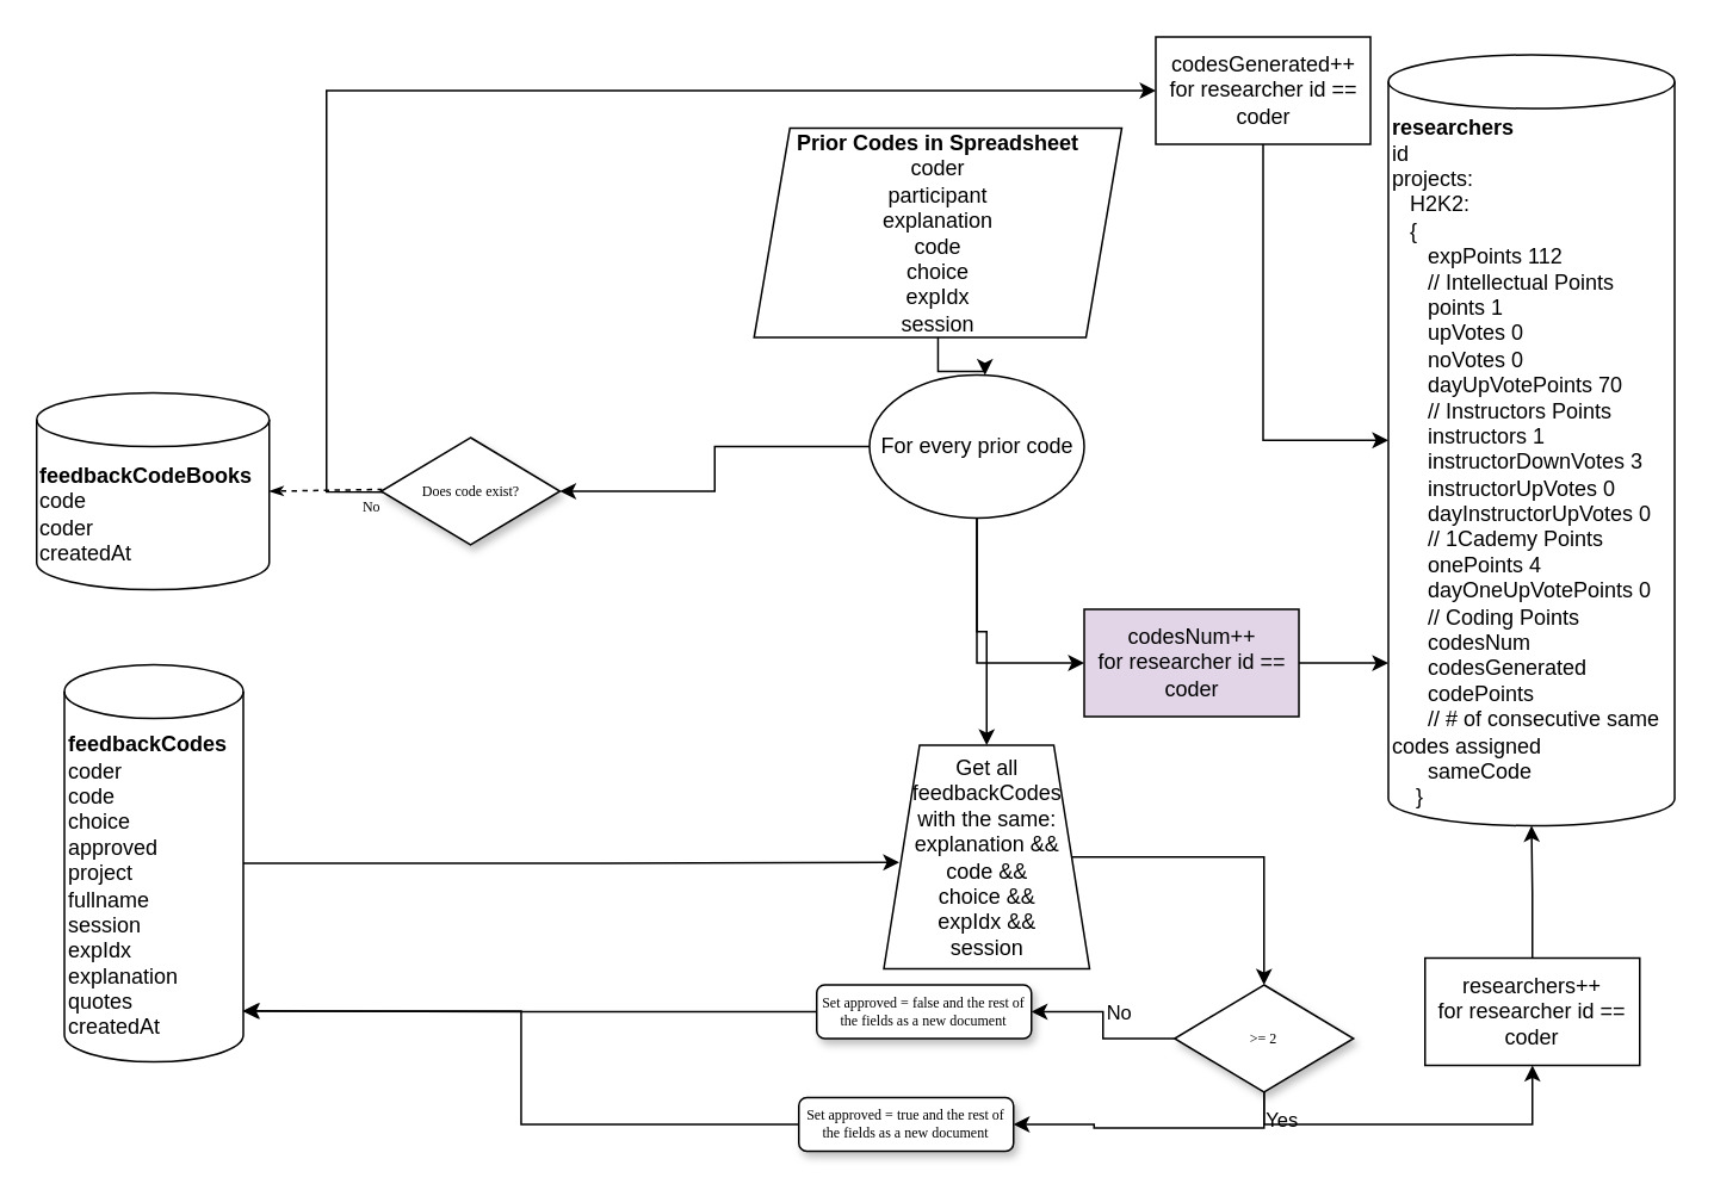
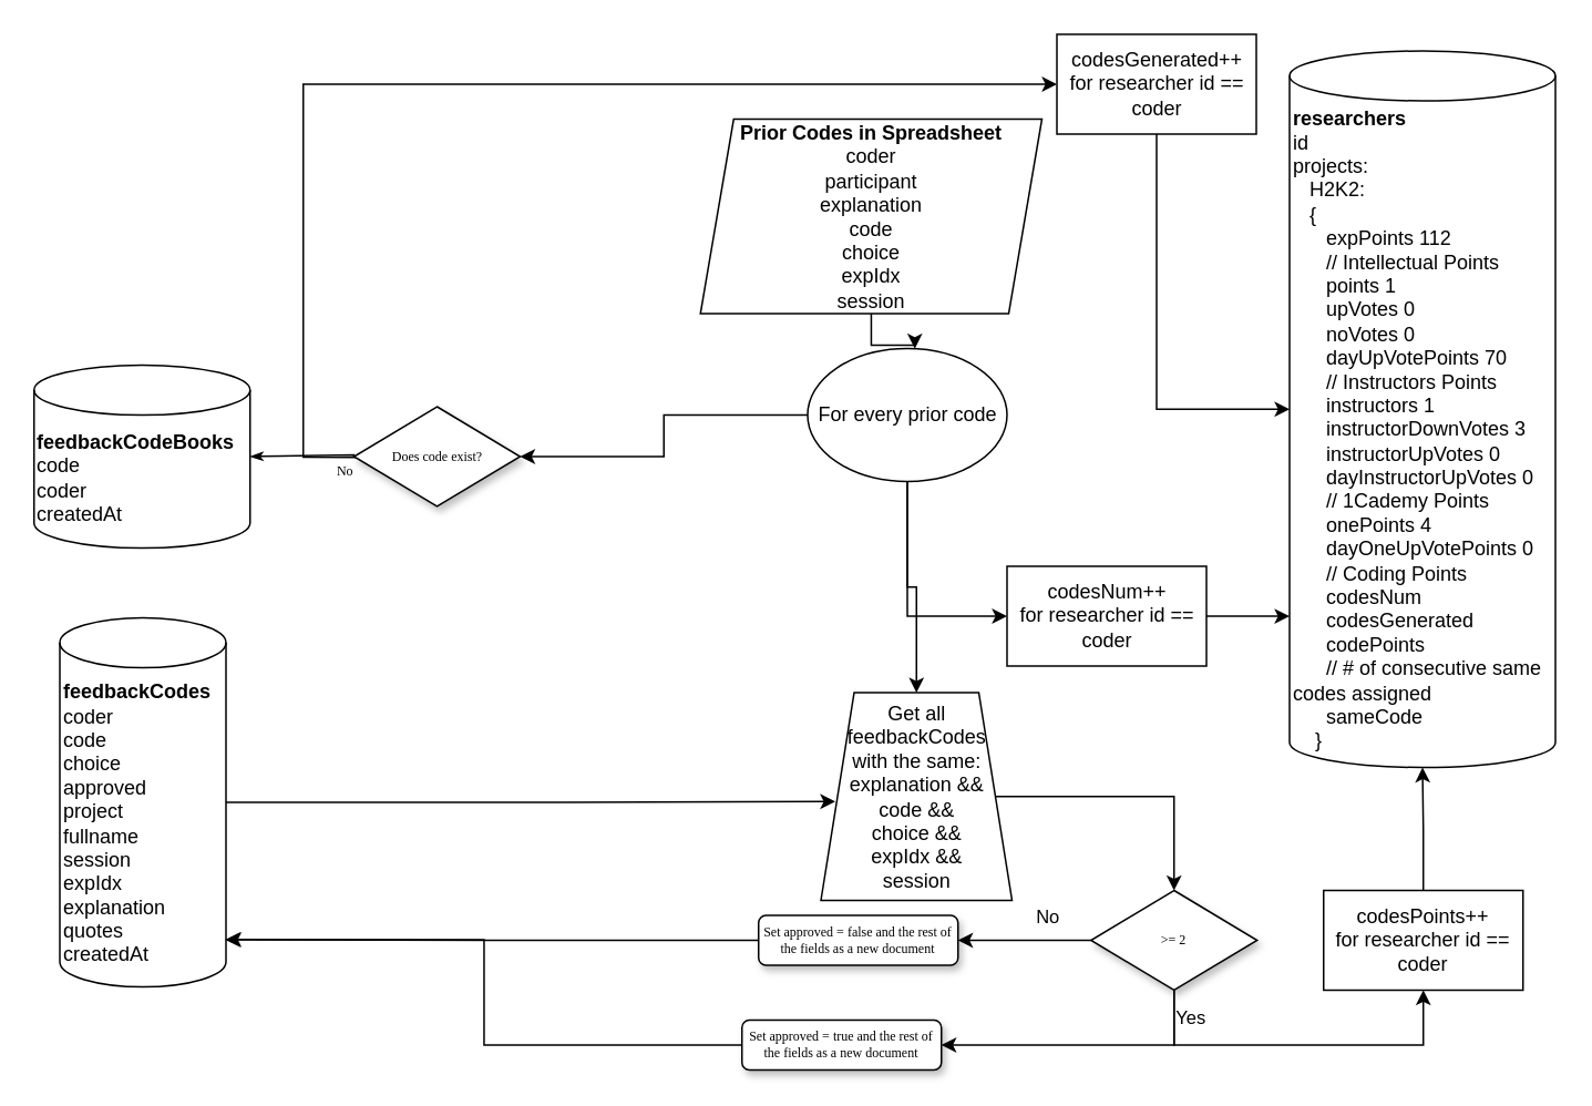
  <mxCell id="0" />
  <mxCell id="1" parent="0" />
  <mxCell id="2" value="&lt;b&gt;feedbackCodeBooks&lt;/b&gt;&lt;br&gt;&lt;div&gt;code&lt;/div&gt;&lt;div&gt;coder&lt;/div&gt;&lt;div&gt;createdAt&lt;/div&gt;" style="shape=cylinder3;whiteSpace=wrap;html=1;boundedLbl=1;backgroundOutline=1;size=15;align=left;" parent="1" vertex="1"><mxGeometry x="20" y="219" width="130" height="110" as="geometry" /></mxCell>
  <mxCell id="3" style="edgeStyle=orthogonalEdgeStyle;rounded=0;orthogonalLoop=1;jettySize=auto;html=1;entryX=0.075;entryY=0.524;entryDx=0;entryDy=0;entryPerimeter=0;" parent="1" source="4" target="15" edge="1"><mxGeometry relative="1" as="geometry"><mxPoint x="302" y="482" as="targetPoint" /></mxGeometry></mxCell>
  <mxCell id="4" value="&lt;b&gt;feedbackCodes&lt;/b&gt;&lt;br&gt;&lt;div&gt;coder&lt;/div&gt;&lt;div&gt;code&lt;/div&gt;&lt;div&gt;&lt;span style=&quot;text-align: center&quot;&gt;choice&lt;/span&gt;&lt;br&gt;&lt;/div&gt;&lt;div&gt;approved&lt;/div&gt;&lt;div&gt;project&lt;/div&gt;&lt;div&gt;fullname&lt;/div&gt;&lt;div&gt;session&lt;/div&gt;&lt;div&gt;expIdx&lt;/div&gt;&lt;div&gt;explanation&lt;/div&gt;&lt;div&gt;quotes&lt;/div&gt;&lt;div&gt;createdAt&lt;/div&gt;" style="shape=cylinder3;whiteSpace=wrap;html=1;boundedLbl=1;backgroundOutline=1;size=15;align=left;" parent="1" vertex="1"><mxGeometry x="35.5" y="371" width="100" height="222" as="geometry" /></mxCell>
  <mxCell id="5" style="edgeStyle=orthogonalEdgeStyle;rounded=0;orthogonalLoop=1;jettySize=auto;html=1;" parent="1" source="6" target="10" edge="1"><mxGeometry relative="1" as="geometry"><mxPoint x="550.5" y="210" as="targetPoint" /><Array as="points"><mxPoint x="524" y="207" /><mxPoint x="550" y="207" /></Array></mxGeometry></mxCell>
  <mxCell id="6" value="&lt;b&gt;Prior Codes in Spreadsheet&lt;br&gt;&lt;/b&gt;coder&lt;br&gt;participant&lt;br&gt;explanation&lt;br&gt;code&lt;br&gt;choice&lt;br&gt;expIdx&lt;br&gt;session" style="shape=parallelogram;perimeter=parallelogramPerimeter;whiteSpace=wrap;html=1;fixedSize=1;align=center;" parent="1" vertex="1"><mxGeometry x="421" y="71" width="205.5" height="117" as="geometry" /></mxCell>
  <mxCell id="7" style="edgeStyle=orthogonalEdgeStyle;rounded=0;orthogonalLoop=1;jettySize=auto;html=1;entryX=1;entryY=0.5;entryDx=0;entryDy=0;" parent="1" source="10" target="13" edge="1"><mxGeometry relative="1" as="geometry" /></mxCell>
  <mxCell id="8" style="edgeStyle=orthogonalEdgeStyle;rounded=0;orthogonalLoop=1;jettySize=auto;html=1;" parent="1" source="10" target="15" edge="1"><mxGeometry relative="1" as="geometry" /></mxCell>
  <mxCell id="9" style="edgeStyle=orthogonalEdgeStyle;rounded=0;orthogonalLoop=1;jettySize=auto;html=1;exitX=0.5;exitY=1;exitDx=0;exitDy=0;entryX=0;entryY=0.5;entryDx=0;entryDy=0;" parent="1" source="10" target="29" edge="1"><mxGeometry relative="1" as="geometry"><mxPoint x="615.5" y="390" as="targetPoint" /></mxGeometry></mxCell>
  <mxCell id="10" value="For every prior code" style="ellipse;whiteSpace=wrap;html=1;" parent="1" vertex="1"><mxGeometry x="485.5" y="209" width="120" height="80" as="geometry" /></mxCell>
- <mxCell id="11" value="No" style="edgeStyle=orthogonalEdgeStyle;rounded=0;html=1;labelBackgroundColor=none;startSize=5;endArrow=classicThin;endFill=1;endSize=5;jettySize=auto;orthogonalLoop=1;strokeWidth=1;fontFamily=Verdana;fontSize=8;exitX=0;exitY=0.5;exitDx=0;exitDy=0;entryX=1;entryY=0.5;entryDx=0;entryDy=0;entryPerimeter=0;dashed=1;" parent="1" source="13" target="2" edge="1"><mxGeometry x="-0.778" y="10" relative="1" as="geometry"><mxPoint as="offset" /><mxPoint x="262.5" y="453" as="sourcePoint" /><mxPoint x="202.5" y="342" as="targetPoint" /><Array as="points"><mxPoint x="150.5" y="273" /></Array></mxGeometry></mxCell>
+ <mxCell id="11" value="No" style="edgeStyle=orthogonalEdgeStyle;rounded=0;html=1;labelBackgroundColor=none;startSize=5;endArrow=classicThin;endFill=1;endSize=5;jettySize=auto;orthogonalLoop=1;strokeWidth=1;fontFamily=Verdana;fontSize=8;exitX=0;exitY=0.5;exitDx=0;exitDy=0;entryX=1;entryY=0.5;entryDx=0;entryDy=0;entryPerimeter=0;" parent="1" source="13" target="2" edge="1"><mxGeometry x="-0.778" y="10" relative="1" as="geometry"><mxPoint as="offset" /><mxPoint x="262.5" y="453" as="sourcePoint" /><mxPoint x="202.5" y="342" as="targetPoint" /><Array as="points"><mxPoint x="150.5" y="273" /></Array></mxGeometry></mxCell>
  <mxCell id="12" style="edgeStyle=orthogonalEdgeStyle;rounded=0;orthogonalLoop=1;jettySize=auto;html=1;exitX=0.037;exitY=0.507;exitDx=0;exitDy=0;exitPerimeter=0;entryX=0;entryY=0.5;entryDx=0;entryDy=0;" parent="1" source="13" target="27" edge="1"><mxGeometry relative="1" as="geometry"><Array as="points"><mxPoint x="182" y="274" /><mxPoint x="182" y="50" /></Array></mxGeometry></mxCell>
  <mxCell id="13" value="Does code exist?" style="rhombus;whiteSpace=wrap;html=1;rounded=0;shadow=1;labelBackgroundColor=none;strokeWidth=1;fontFamily=Verdana;fontSize=8;align=center;" parent="1" vertex="1"><mxGeometry x="212.5" y="244" width="100" height="60" as="geometry" /></mxCell>
  <mxCell id="14" style="edgeStyle=orthogonalEdgeStyle;rounded=0;orthogonalLoop=1;jettySize=auto;html=1;entryX=0.5;entryY=0;entryDx=0;entryDy=0;" parent="1" source="15" target="21" edge="1"><mxGeometry relative="1" as="geometry" /></mxCell>
  <mxCell id="15" value="Get all feedbackCodes&lt;br&gt;with the same:&lt;br&gt;explanation &amp;amp;&amp;amp;&lt;br&gt;code &amp;amp;&amp;amp;&lt;br&gt;choice &amp;amp;&amp;amp;&lt;br&gt;expIdx &amp;amp;&amp;amp;&lt;br&gt;session" style="shape=trapezoid;perimeter=trapezoidPerimeter;whiteSpace=wrap;html=1;fixedSize=1;" parent="1" vertex="1"><mxGeometry x="493.5" y="416" width="115" height="125" as="geometry" /></mxCell>
  <mxCell id="16" style="edgeStyle=orthogonalEdgeStyle;rounded=0;orthogonalLoop=1;jettySize=auto;html=1;entryX=1.002;entryY=0.872;entryDx=0;entryDy=0;entryPerimeter=0;exitX=0;exitY=0.5;exitDx=0;exitDy=0;startArrow=none;" parent="1" source="22" target="4" edge="1"><mxGeometry relative="1" as="geometry"><Array as="points" /></mxGeometry></mxCell>
  <mxCell id="17" value="Yes" style="edgeStyle=orthogonalEdgeStyle;rounded=0;orthogonalLoop=1;jettySize=auto;html=1;entryX=1;entryY=0.5;entryDx=0;entryDy=0;exitX=0.5;exitY=1;exitDx=0;exitDy=0;" parent="1" source="21" target="22" edge="1"><mxGeometry x="-0.8" y="10" relative="1" as="geometry"><mxPoint as="offset" /></mxGeometry></mxCell>
  <mxCell id="18" style="edgeStyle=orthogonalEdgeStyle;rounded=0;orthogonalLoop=1;jettySize=auto;html=1;" parent="1" source="21" target="24" edge="1"><mxGeometry relative="1" as="geometry" /></mxCell>
  <mxCell id="19" value="No" style="edgeLabel;html=1;align=center;verticalAlign=middle;resizable=0;points=[];" parent="18" connectable="0" vertex="1"><mxGeometry x="-0.325" y="-1" relative="1" as="geometry"><mxPoint y="-14" as="offset" /></mxGeometry></mxCell>
  <mxCell id="20" style="edgeStyle=orthogonalEdgeStyle;rounded=0;orthogonalLoop=1;jettySize=auto;html=1;entryX=0.5;entryY=1;entryDx=0;entryDy=0;exitX=0.5;exitY=1;exitDx=0;exitDy=0;" parent="1" source="21" target="31" edge="1"><mxGeometry relative="1" as="geometry"><Array as="points"><mxPoint x="706" y="628" /><mxPoint x="856" y="628" /></Array></mxGeometry></mxCell>
- <mxCell id="21" value="&amp;gt;= 2" style="rhombus;whiteSpace=wrap;html=1;rounded=0;shadow=1;labelBackgroundColor=none;strokeWidth=1;fontFamily=Verdana;fontSize=8;align=center;" parent="1" vertex="1"><mxGeometry x="656" y="550" width="100" height="60" as="geometry" /></mxCell>
+ <mxCell id="21" value="&amp;gt;= 2" style="rhombus;whiteSpace=wrap;html=1;rounded=0;shadow=1;labelBackgroundColor=none;strokeWidth=1;fontFamily=Verdana;fontSize=8;align=center;" parent="1" vertex="1"><mxGeometry x="656" y="535" width="100" height="60" as="geometry" /></mxCell>
  <mxCell id="22" value="Set approved = true&amp;nbsp;and the rest of the fields as a new document" style="rounded=1;whiteSpace=wrap;html=1;shadow=1;labelBackgroundColor=none;strokeWidth=1;fontFamily=Verdana;fontSize=8;align=center;" parent="1" vertex="1"><mxGeometry x="446" y="613" width="120" height="30" as="geometry" /></mxCell>
  <mxCell id="23" style="edgeStyle=orthogonalEdgeStyle;rounded=0;orthogonalLoop=1;jettySize=auto;html=1;entryX=0.995;entryY=0.872;entryDx=0;entryDy=0;entryPerimeter=0;" parent="1" source="24" target="4" edge="1"><mxGeometry relative="1" as="geometry" /></mxCell>
  <mxCell id="24" value="Set approved = false and the rest of the fields&amp;nbsp;as a new document" style="rounded=1;whiteSpace=wrap;html=1;shadow=1;labelBackgroundColor=none;strokeWidth=1;fontFamily=Verdana;fontSize=8;align=center;" parent="1" vertex="1"><mxGeometry x="456" y="550" width="120" height="30" as="geometry" /></mxCell>
  <mxCell id="25" value="&lt;b&gt;researchers&lt;/b&gt;&lt;br&gt;id&lt;br&gt;projects:&lt;br&gt;&amp;nbsp; &amp;nbsp;H2K2:&lt;br&gt;&amp;nbsp; &amp;nbsp;{&lt;br&gt;&amp;nbsp; &amp;nbsp; &amp;nbsp; expPoints 112&lt;br&gt;&amp;nbsp; &amp;nbsp; &amp;nbsp; // Intellectual Points&lt;br&gt;&amp;nbsp; &amp;nbsp; &amp;nbsp; points 1&lt;br&gt;&amp;nbsp; &amp;nbsp; &amp;nbsp; upVotes 0&amp;nbsp;&lt;br&gt;&amp;nbsp; &amp;nbsp; &amp;nbsp; noVotes 0&lt;br&gt;&lt;div&gt;&amp;nbsp; &amp;nbsp; &amp;nbsp; dayUpVotePoints 70&amp;nbsp;&lt;/div&gt;&amp;nbsp; &amp;nbsp; &amp;nbsp; // Instructors&amp;nbsp;Points&lt;br&gt;&amp;nbsp; &amp;nbsp; &amp;nbsp; instructors 1&lt;br&gt;&amp;nbsp; &amp;nbsp; &amp;nbsp; instructorDownVotes 3&lt;br&gt;&amp;nbsp; &amp;nbsp; &amp;nbsp; instructorUpVotes 0&lt;br&gt;&amp;nbsp; &amp;nbsp; &amp;nbsp;&amp;nbsp;&lt;span style=&quot;color: rgb(0 , 0 , 0)&quot;&gt;dayInstructorUpVotes 0&lt;/span&gt;&lt;br&gt;&lt;div&gt;&lt;/div&gt;&amp;nbsp; &amp;nbsp; &amp;nbsp; // 1Cademy&amp;nbsp;Points&lt;br&gt;&amp;nbsp; &amp;nbsp; &amp;nbsp; onePoints 4&lt;br&gt;&amp;nbsp; &amp;nbsp; &amp;nbsp; dayOneUpVotePoints 0&lt;br&gt;&amp;nbsp; &amp;nbsp; &amp;nbsp; // Coding Points&lt;br&gt;&amp;nbsp; &amp;nbsp; &amp;nbsp; codesNum&lt;br&gt;&amp;nbsp; &amp;nbsp; &amp;nbsp; codesGenerated&lt;br&gt;&amp;nbsp; &amp;nbsp; &amp;nbsp; codePoints&lt;br&gt;&amp;nbsp; &amp;nbsp; &amp;nbsp; // # of consecutive same codes assigned&lt;br&gt;&amp;nbsp; &amp;nbsp; &amp;nbsp; sameCode&lt;br&gt;&amp;nbsp; &amp;nbsp; }" style="shape=cylinder3;whiteSpace=wrap;html=1;boundedLbl=1;backgroundOutline=1;size=15;align=left;" parent="1" vertex="1"><mxGeometry x="775.5" y="30" width="160" height="431" as="geometry" /></mxCell>
  <mxCell id="26" style="edgeStyle=orthogonalEdgeStyle;rounded=0;orthogonalLoop=1;jettySize=auto;html=1;exitX=0.5;exitY=1;exitDx=0;exitDy=0;" parent="1" source="27" target="25" edge="1"><mxGeometry relative="1" as="geometry" /></mxCell>
- <mxCell id="27" value="codesGenerated++&lt;br&gt;for researcher id == coder" style="rounded=0;whiteSpace=wrap;html=1;" parent="1" vertex="1"><mxGeometry x="645.5" y="20" width="120" height="60" as="geometry" /></mxCell>
+ <mxCell id="27" value="codesGenerated++&lt;br&gt;for researcher id == coder" style="rounded=0;whiteSpace=wrap;html=1;" parent="1" vertex="1"><mxGeometry x="635.5" y="20" width="120" height="60" as="geometry" /></mxCell>
  <mxCell id="28" style="edgeStyle=orthogonalEdgeStyle;rounded=0;orthogonalLoop=1;jettySize=auto;html=1;entryX=0;entryY=0.789;entryDx=0;entryDy=0;entryPerimeter=0;" parent="1" source="29" target="25" edge="1"><mxGeometry relative="1" as="geometry" /></mxCell>
- <mxCell id="29" value="codesNum++&lt;br&gt;for researcher id == coder" style="rounded=0;whiteSpace=wrap;html=1;fillColor=#e1d5e7;" parent="1" vertex="1"><mxGeometry x="605.5" y="340" width="120" height="60" as="geometry" /></mxCell>
+ <mxCell id="29" value="codesNum++&lt;br&gt;for researcher id == coder" style="rounded=0;whiteSpace=wrap;html=1;" parent="1" vertex="1"><mxGeometry x="605.5" y="340" width="120" height="60" as="geometry" /></mxCell>
  <mxCell id="30" style="edgeStyle=orthogonalEdgeStyle;rounded=0;orthogonalLoop=1;jettySize=auto;html=1;entryX=0.5;entryY=1;entryDx=0;entryDy=0;entryPerimeter=0;" parent="1" source="31" target="25" edge="1"><mxGeometry relative="1" as="geometry" /></mxCell>
- <mxCell id="31" value="researchers++&lt;br&gt;for researcher id == coder" style="rounded=0;whiteSpace=wrap;html=1;" parent="1" vertex="1"><mxGeometry x="796" y="535" width="120" height="60" as="geometry" /></mxCell>
+ <mxCell id="31" value="codesPoints++&lt;br&gt;for researcher id == coder" style="rounded=0;whiteSpace=wrap;html=1;" parent="1" vertex="1"><mxGeometry x="796" y="535" width="120" height="60" as="geometry" /></mxCell>
